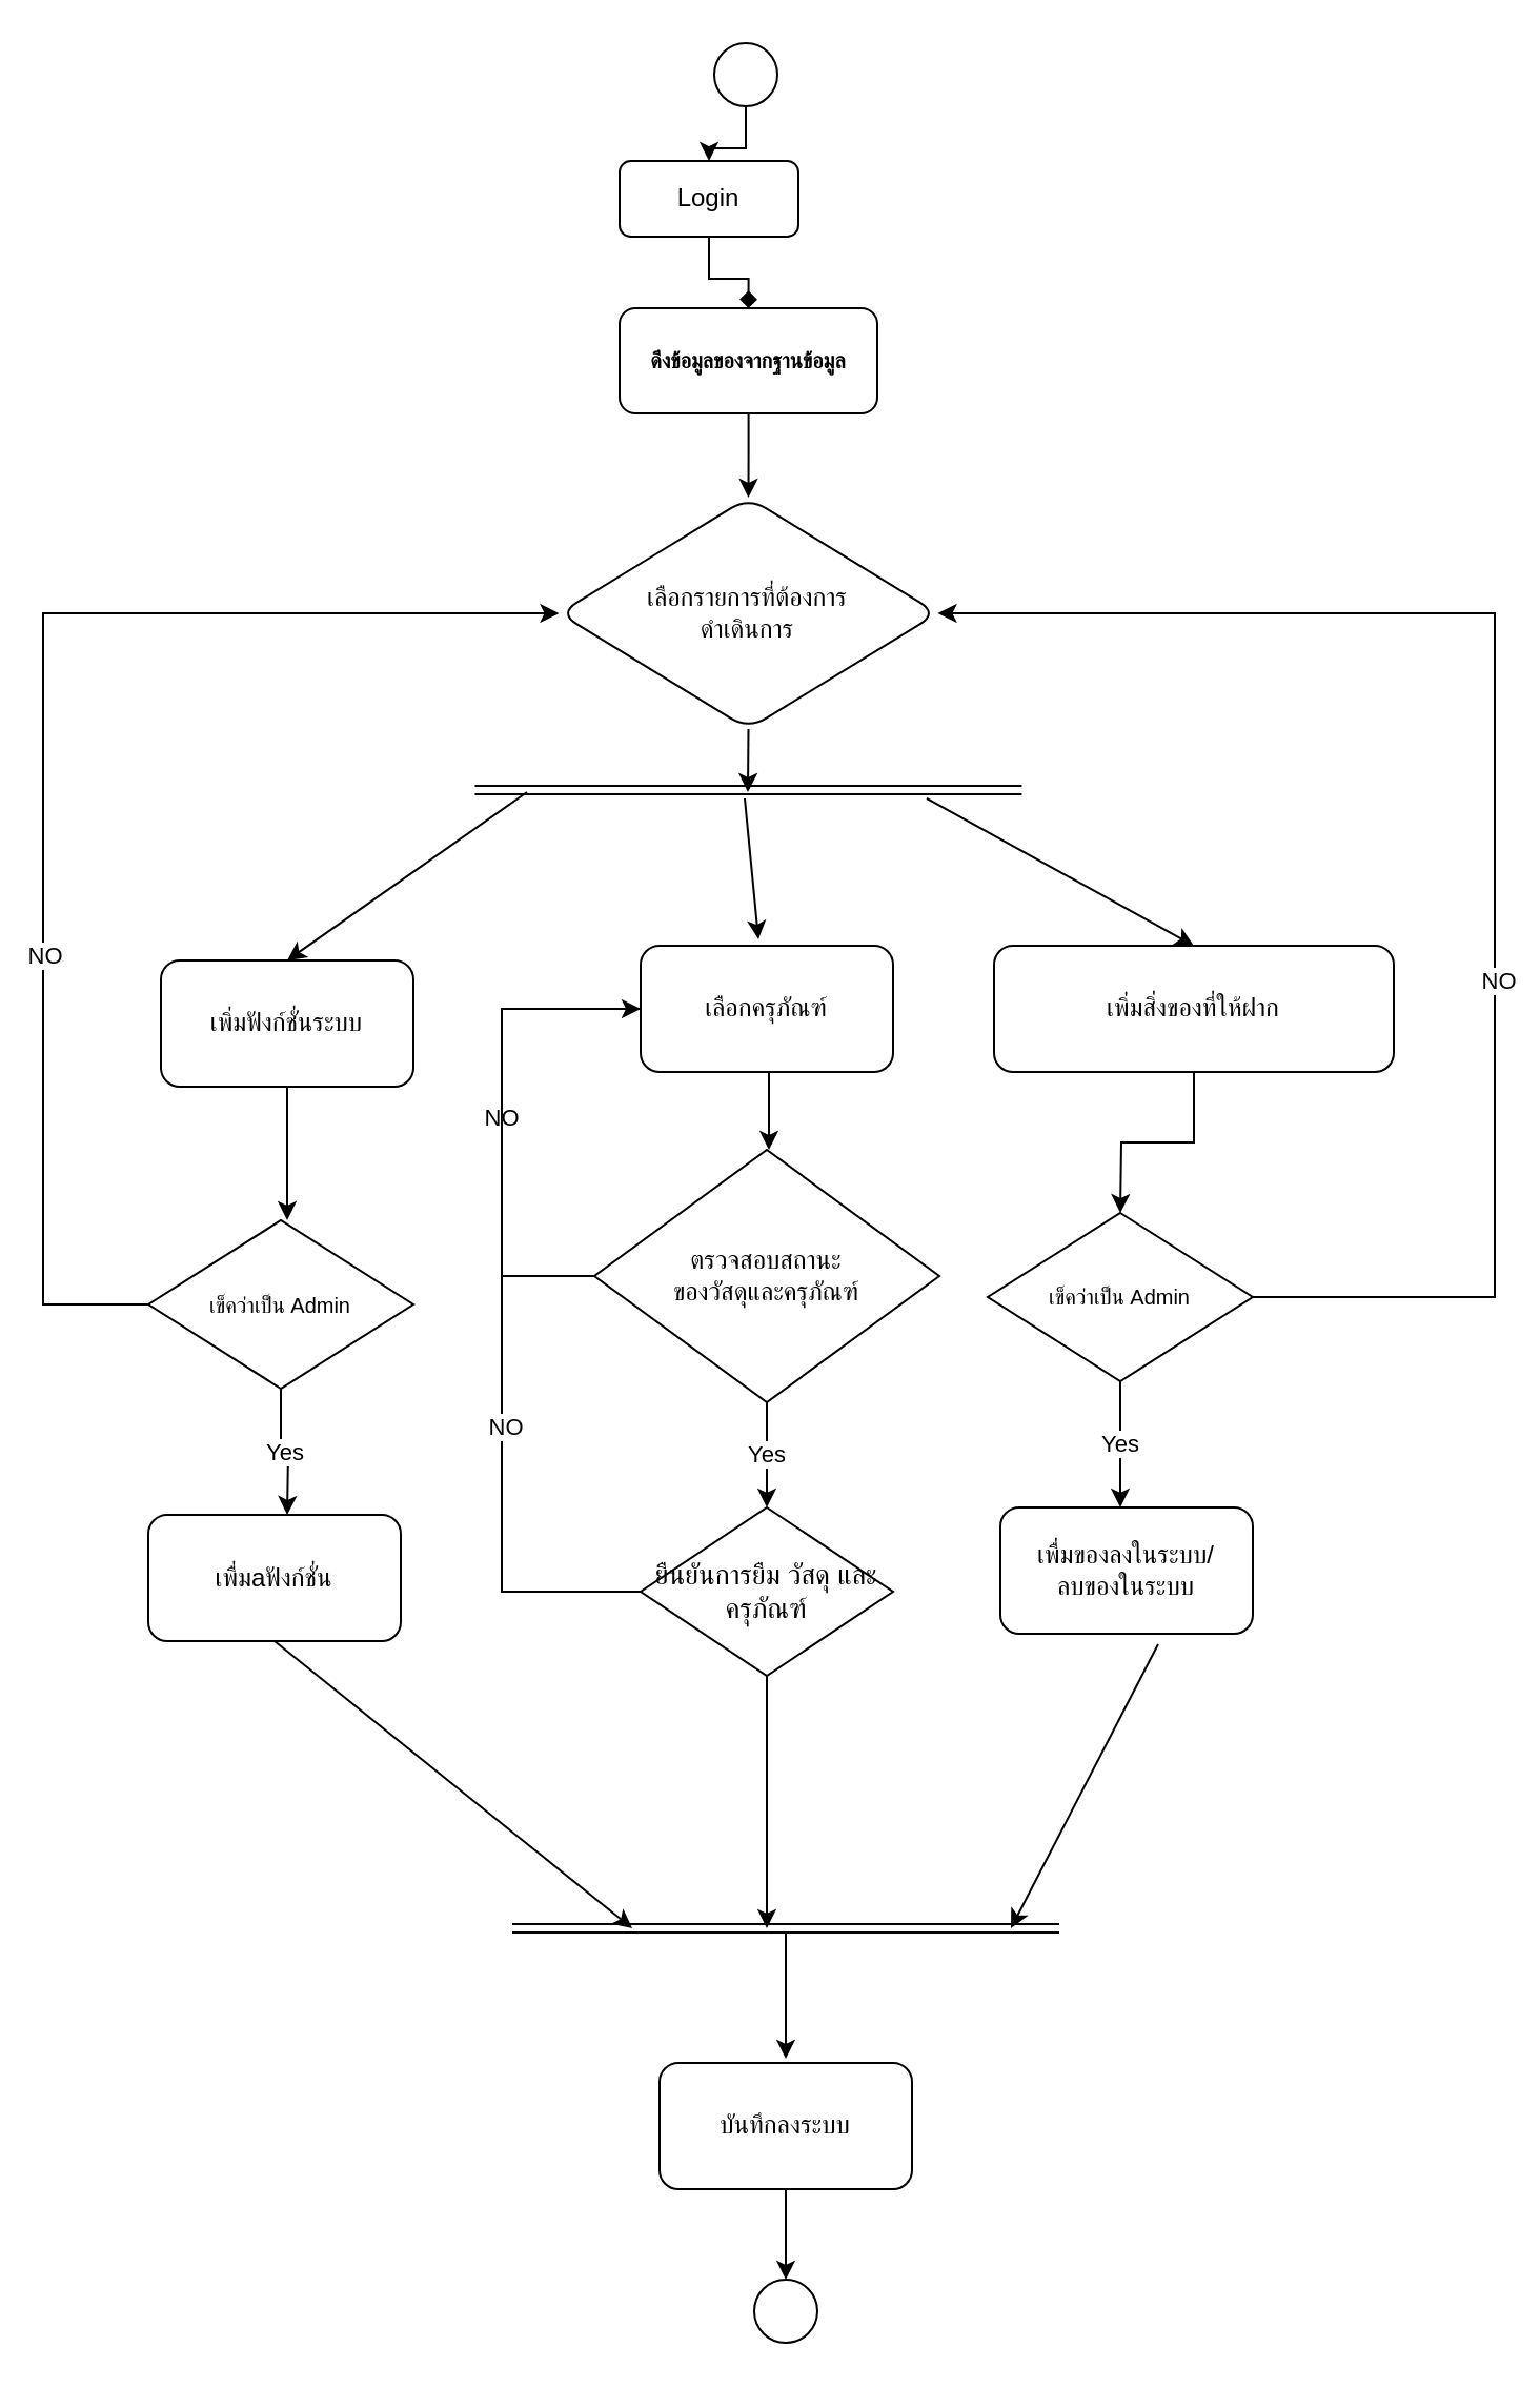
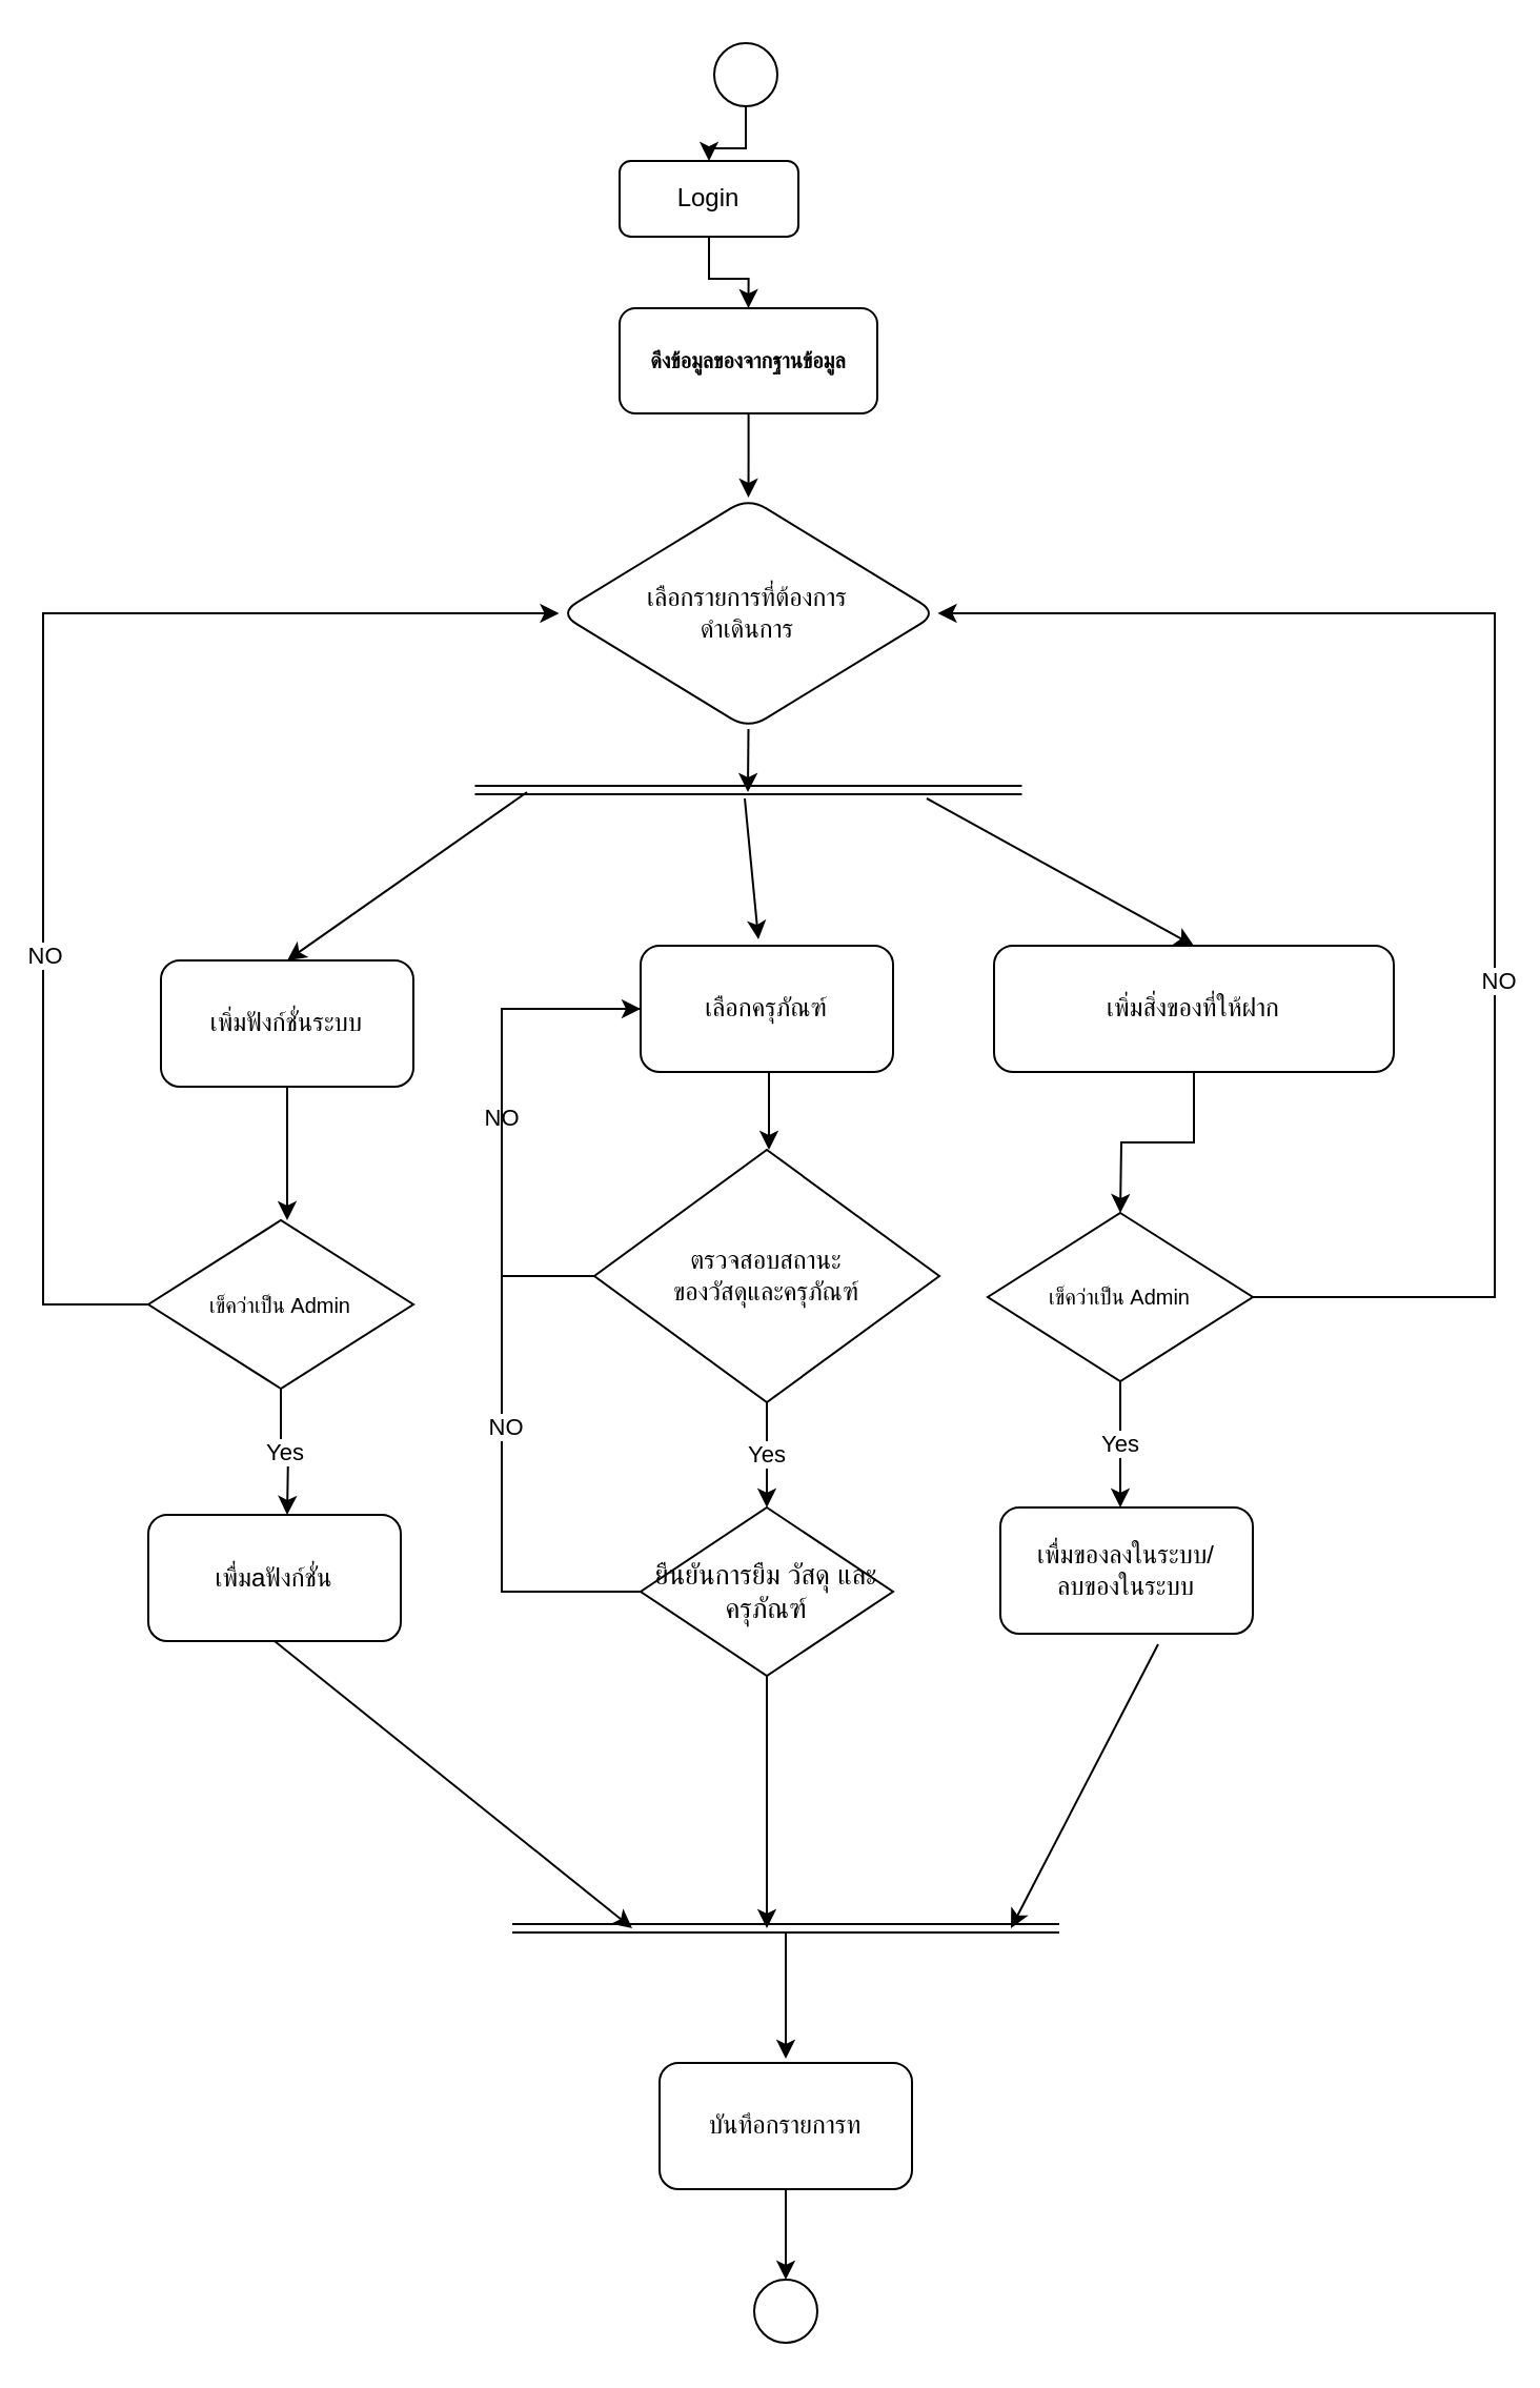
  <mxCell id="0" />
  <mxCell id="1" parent="0" />
  <mxCell id="2" style="edgeStyle=orthogonalEdgeStyle;rounded=0;orthogonalLoop=1;jettySize=auto;html=1;entryX=0.5;entryY=0;entryDx=0;entryDy=0;" parent="1" source="3" target="5" edge="1"><mxGeometry relative="1" as="geometry" /></mxCell>
  <mxCell id="3" value="" style="ellipse;whiteSpace=wrap;html=1;aspect=fixed;" parent="1" vertex="1"><mxGeometry x="339" y="20" width="30" height="30" as="geometry" /></mxCell>
- <mxCell id="4" style="edgeStyle=orthogonalEdgeStyle;rounded=0;orthogonalLoop=1;jettySize=auto;html=1;entryX=0.5;entryY=0;entryDx=0;entryDy=0;endArrow=diamond;" parent="1" source="5" target="7" edge="1"><mxGeometry relative="1" as="geometry" /></mxCell>
+ <mxCell id="4" style="edgeStyle=orthogonalEdgeStyle;rounded=0;orthogonalLoop=1;jettySize=auto;html=1;entryX=0.5;entryY=0;entryDx=0;entryDy=0;" parent="1" source="5" target="7" edge="1"><mxGeometry relative="1" as="geometry" /></mxCell>
  <mxCell id="5" value="Login" style="rounded=1;whiteSpace=wrap;html=1;" parent="1" vertex="1"><mxGeometry x="294" y="76" width="85" height="36" as="geometry" /></mxCell>
  <mxCell id="6" style="edgeStyle=orthogonalEdgeStyle;rounded=0;orthogonalLoop=1;jettySize=auto;html=1;entryX=0.5;entryY=0;entryDx=0;entryDy=0;" edge="1" parent="1" source="7" target="9"><mxGeometry relative="1" as="geometry" /></mxCell>
  <mxCell id="7" value="&lt;span style=&quot;font-size: 10px;&quot;&gt;&lt;b&gt;ดึงข้อมูลของจากฐานข้อมูล&lt;/b&gt;&lt;/span&gt;" style="rounded=1;whiteSpace=wrap;html=1;" parent="1" vertex="1"><mxGeometry x="294" y="146" width="122.5" height="50" as="geometry" /></mxCell>
  <mxCell id="8" style="edgeStyle=orthogonalEdgeStyle;rounded=0;orthogonalLoop=1;jettySize=auto;html=1;exitX=0.5;exitY=1;exitDx=0;exitDy=0;" edge="1" parent="1" source="9"><mxGeometry relative="1" as="geometry"><mxPoint x="355" y="376" as="targetPoint" /></mxGeometry></mxCell>
  <mxCell id="9" value="เลือกรายการที่ต้องการ&lt;div&gt;ดำเดินการ&lt;/div&gt;" style="rhombus;whiteSpace=wrap;html=1;rounded=1;" parent="1" vertex="1"><mxGeometry x="265.25" y="236" width="180" height="110" as="geometry" /></mxCell>
  <mxCell id="10" value="" style="shape=link;html=1;rounded=0;" parent="1" edge="1"><mxGeometry width="100" relative="1" as="geometry"><mxPoint x="225.25" y="375" as="sourcePoint" /><mxPoint x="485.25" y="375" as="targetPoint" /></mxGeometry></mxCell>
  <mxCell id="11" style="edgeStyle=orthogonalEdgeStyle;rounded=0;orthogonalLoop=1;jettySize=auto;html=1;" parent="1" edge="1"><mxGeometry relative="1" as="geometry"><mxPoint x="364" y="509" as="sourcePoint" /><mxPoint x="365" y="546" as="targetPoint" /></mxGeometry></mxCell>
  <mxCell id="12" value="เลือกครุภัณฑ์" style="rounded=1;whiteSpace=wrap;html=1;" parent="1" vertex="1"><mxGeometry x="304" y="449" width="120" height="60" as="geometry" /></mxCell>
  <mxCell id="13" style="edgeStyle=orthogonalEdgeStyle;rounded=0;orthogonalLoop=1;jettySize=auto;html=1;entryX=0.5;entryY=0;entryDx=0;entryDy=0;" parent="1" source="14" edge="1"><mxGeometry relative="1" as="geometry"><mxPoint x="532" y="576" as="targetPoint" /></mxGeometry></mxCell>
  <mxCell id="14" value="เพิ่มสิ่งของที่ให้ฝาก" style="rounded=1;whiteSpace=wrap;html=1;" parent="1" vertex="1"><mxGeometry x="472" y="449" width="190" height="60" as="geometry" /></mxCell>
  <mxCell id="15" value="" style="endArrow=classic;html=1;rounded=0;entryX=0.5;entryY=0;entryDx=0;entryDy=0;" parent="1" target="14" edge="1"><mxGeometry width="50" height="50" relative="1" as="geometry"><mxPoint x="440" y="379" as="sourcePoint" /><mxPoint x="278.5" y="454" as="targetPoint" /></mxGeometry></mxCell>
  <mxCell id="16" value="" style="endArrow=classic;html=1;rounded=0;" parent="1" edge="1"><mxGeometry width="50" height="50" relative="1" as="geometry"><mxPoint x="353.5" y="379" as="sourcePoint" /><mxPoint x="360" y="446" as="targetPoint" /></mxGeometry></mxCell>
  <mxCell id="17" style="edgeStyle=orthogonalEdgeStyle;rounded=0;orthogonalLoop=1;jettySize=auto;html=1;entryX=0.5;entryY=0;entryDx=0;entryDy=0;" parent="1" source="18" target="21" edge="1"><mxGeometry relative="1" as="geometry" /></mxCell>
- <mxCell id="18" value="บันทึกลงระบบ" style="rounded=1;whiteSpace=wrap;html=1;" parent="1" vertex="1"><mxGeometry x="313" y="980" width="120" height="60" as="geometry" /></mxCell>
+ <mxCell id="18" value="บันทึอกรายการท" style="rounded=1;whiteSpace=wrap;html=1;" parent="1" vertex="1"><mxGeometry x="313" y="980" width="120" height="60" as="geometry" /></mxCell>
  <mxCell id="19" value="" style="shape=link;html=1;rounded=0;" parent="1" edge="1"><mxGeometry width="100" relative="1" as="geometry"><mxPoint x="243" y="916" as="sourcePoint" /><mxPoint x="503" y="916" as="targetPoint" /></mxGeometry></mxCell>
  <mxCell id="20" value="" style="endArrow=classic;html=1;rounded=0;entryX=0.5;entryY=0;entryDx=0;entryDy=0;" parent="1" edge="1"><mxGeometry width="50" height="50" relative="1" as="geometry"><mxPoint x="373" y="918" as="sourcePoint" /><mxPoint x="373" y="978" as="targetPoint" /></mxGeometry></mxCell>
  <mxCell id="21" value="" style="ellipse;whiteSpace=wrap;html=1;aspect=fixed;" parent="1" vertex="1"><mxGeometry x="358" y="1083" width="30" height="30" as="geometry" /></mxCell>
  <mxCell id="22" value="NO" style="edgeStyle=orthogonalEdgeStyle;rounded=0;orthogonalLoop=1;jettySize=auto;html=1;entryX=0;entryY=0.5;entryDx=0;entryDy=0;" edge="1" parent="1" source="25" target="12"><mxGeometry relative="1" as="geometry"><Array as="points"><mxPoint x="238" y="606" /><mxPoint x="238" y="479" /></Array></mxGeometry></mxCell>
  <mxCell id="23" style="edgeStyle=orthogonalEdgeStyle;rounded=0;orthogonalLoop=1;jettySize=auto;html=1;" edge="1" parent="1" source="25"><mxGeometry relative="1" as="geometry"><mxPoint x="364" y="716" as="targetPoint" /></mxGeometry></mxCell>
  <mxCell id="24" value="Yes" style="edgeLabel;html=1;align=center;verticalAlign=middle;resizable=0;points=[];" vertex="1" connectable="0" parent="23"><mxGeometry x="-0.063" y="-1" relative="1" as="geometry"><mxPoint as="offset" /></mxGeometry></mxCell>
  <mxCell id="25" value="&lt;font style=&quot;vertical-align: inherit;&quot; dir=&quot;auto&quot;&gt;&lt;font style=&quot;vertical-align: inherit;&quot; dir=&quot;auto&quot;&gt;&lt;font style=&quot;vertical-align: inherit;&quot; dir=&quot;auto&quot;&gt;&lt;font style=&quot;vertical-align: inherit;&quot; dir=&quot;auto&quot;&gt;ตรวจสอบสถานะ&lt;/font&gt;&lt;/font&gt;&lt;/font&gt;&lt;/font&gt;&lt;div&gt;&lt;font style=&quot;vertical-align: inherit;&quot; dir=&quot;auto&quot;&gt;&lt;font style=&quot;vertical-align: inherit;&quot; dir=&quot;auto&quot;&gt;ของวัสดุและครุภัณฑ์&lt;/font&gt;&lt;/font&gt;&lt;/div&gt;" style="rhombus;whiteSpace=wrap;html=1;" vertex="1" parent="1"><mxGeometry x="282" y="546" width="164" height="120" as="geometry" /></mxCell>
  <mxCell id="26" value="Yes" style="edgeStyle=orthogonalEdgeStyle;rounded=0;orthogonalLoop=1;jettySize=auto;html=1;" edge="1" parent="1" source="29"><mxGeometry relative="1" as="geometry"><mxPoint x="532" y="716" as="targetPoint" /></mxGeometry></mxCell>
  <mxCell id="27" style="edgeStyle=orthogonalEdgeStyle;rounded=0;orthogonalLoop=1;jettySize=auto;html=1;" edge="1" parent="1" source="29" target="9"><mxGeometry relative="1" as="geometry"><Array as="points"><mxPoint x="710" y="616" /><mxPoint x="710" y="291" /></Array></mxGeometry></mxCell>
  <mxCell id="28" value="NO" style="edgeLabel;html=1;align=center;verticalAlign=middle;resizable=0;points=[];" vertex="1" connectable="0" parent="27"><mxGeometry x="-0.245" y="-1" relative="1" as="geometry"><mxPoint as="offset" /></mxGeometry></mxCell>
  <mxCell id="29" value="&lt;span style=&quot;font-size: 10px;&quot;&gt;เข็คว่าเป็น Admin&lt;/span&gt;" style="rhombus;whiteSpace=wrap;html=1;" vertex="1" parent="1"><mxGeometry x="469" y="576" width="126" height="80" as="geometry" /></mxCell>
  <mxCell id="30" value="เพื่มของลงในระบบ/&lt;div&gt;ลบของในระบบ&lt;/div&gt;" style="rounded=1;whiteSpace=wrap;html=1;" vertex="1" parent="1"><mxGeometry x="475" y="716" width="120" height="60" as="geometry" /></mxCell>
  <mxCell id="31" style="edgeStyle=orthogonalEdgeStyle;rounded=0;orthogonalLoop=1;jettySize=auto;html=1;exitX=0;exitY=0.5;exitDx=0;exitDy=0;entryX=0;entryY=0.5;entryDx=0;entryDy=0;endArrow=none;" edge="1" parent="1" source="34" target="12"><mxGeometry relative="1" as="geometry"><Array as="points"><mxPoint x="238" y="756" /><mxPoint x="238" y="479" /></Array></mxGeometry></mxCell>
  <mxCell id="32" value="NO" style="edgeLabel;html=1;align=center;verticalAlign=middle;resizable=0;points=[];" vertex="1" connectable="0" parent="31"><mxGeometry x="-0.292" y="-1" relative="1" as="geometry"><mxPoint as="offset" /></mxGeometry></mxCell>
  <mxCell id="33" style="edgeStyle=orthogonalEdgeStyle;rounded=0;orthogonalLoop=1;jettySize=auto;html=1;" edge="1" parent="1" source="34"><mxGeometry relative="1" as="geometry"><mxPoint x="364" y="916" as="targetPoint" /></mxGeometry></mxCell>
  <mxCell id="34" value="&lt;font style=&quot;font-size: 13px;&quot;&gt;&lt;font style=&quot;vertical-align: inherit;&quot; dir=&quot;auto&quot;&gt;ยืนยันการยืม&amp;nbsp;&lt;/font&gt;&lt;/font&gt;&lt;span style=&quot;font-size: 13px;&quot;&gt;วัสดุ และครุภัณฑ์&lt;/span&gt;" style="rhombus;whiteSpace=wrap;html=1;" vertex="1" parent="1"><mxGeometry x="304" y="716" width="120" height="80" as="geometry" /></mxCell>
  <mxCell id="35" value="" style="endArrow=classic;html=1;rounded=0;" edge="1" parent="1"><mxGeometry width="50" height="50" relative="1" as="geometry"><mxPoint x="550" y="781" as="sourcePoint" /><mxPoint x="480" y="916" as="targetPoint" /></mxGeometry></mxCell>
  <mxCell id="36" style="edgeStyle=orthogonalEdgeStyle;rounded=0;orthogonalLoop=1;jettySize=auto;html=1;" edge="1" parent="1" source="37"><mxGeometry relative="1" as="geometry"><mxPoint x="136" y="579.5" as="targetPoint" /></mxGeometry></mxCell>
  <mxCell id="37" value="เพิ่มฟังก์ชั่นระบบ" style="rounded=1;whiteSpace=wrap;html=1;direction=west;" vertex="1" parent="1"><mxGeometry x="76" y="456" width="120" height="60" as="geometry" /></mxCell>
  <mxCell id="38" value="Yes" style="edgeStyle=orthogonalEdgeStyle;rounded=0;orthogonalLoop=1;jettySize=auto;html=1;" edge="1" parent="1" source="41"><mxGeometry relative="1" as="geometry"><mxPoint x="136" y="719.5" as="targetPoint" /></mxGeometry></mxCell>
  <mxCell id="39" style="edgeStyle=orthogonalEdgeStyle;rounded=0;orthogonalLoop=1;jettySize=auto;html=1;entryX=0;entryY=0.5;entryDx=0;entryDy=0;" edge="1" parent="1" source="41" target="9"><mxGeometry relative="1" as="geometry"><mxPoint x="30" y="619.5" as="targetPoint" /><Array as="points"><mxPoint x="20" y="620" /><mxPoint x="20" y="291" /></Array></mxGeometry></mxCell>
  <mxCell id="40" value="NO" style="edgeLabel;html=1;align=center;verticalAlign=middle;resizable=0;points=[];" vertex="1" connectable="0" parent="39"><mxGeometry x="-0.306" relative="1" as="geometry"><mxPoint as="offset" /></mxGeometry></mxCell>
  <mxCell id="41" value="&lt;span style=&quot;font-size: 10px;&quot;&gt;เข็คว่าเป็น Admin&lt;/span&gt;" style="rhombus;whiteSpace=wrap;html=1;direction=west;" vertex="1" parent="1"><mxGeometry x="70" y="579.5" width="126" height="80" as="geometry" /></mxCell>
  <mxCell id="42" value="เพื่มaฟังก์ชั่น" style="rounded=1;whiteSpace=wrap;html=1;direction=west;" vertex="1" parent="1"><mxGeometry x="70" y="719.5" width="120" height="60" as="geometry" /></mxCell>
  <mxCell id="43" value="" style="endArrow=classic;html=1;rounded=0;exitX=0.5;exitY=0;exitDx=0;exitDy=0;" edge="1" parent="1" source="42"><mxGeometry width="50" height="50" relative="1" as="geometry"><mxPoint x="130" y="786" as="sourcePoint" /><mxPoint x="300" y="916" as="targetPoint" /></mxGeometry></mxCell>
  <mxCell id="44" value="" style="endArrow=classic;html=1;rounded=0;entryX=0.5;entryY=1;entryDx=0;entryDy=0;" edge="1" parent="1" target="37"><mxGeometry width="50" height="50" relative="1" as="geometry"><mxPoint x="250" y="376" as="sourcePoint" /><mxPoint x="272.5" y="476" as="targetPoint" /></mxGeometry></mxCell>
